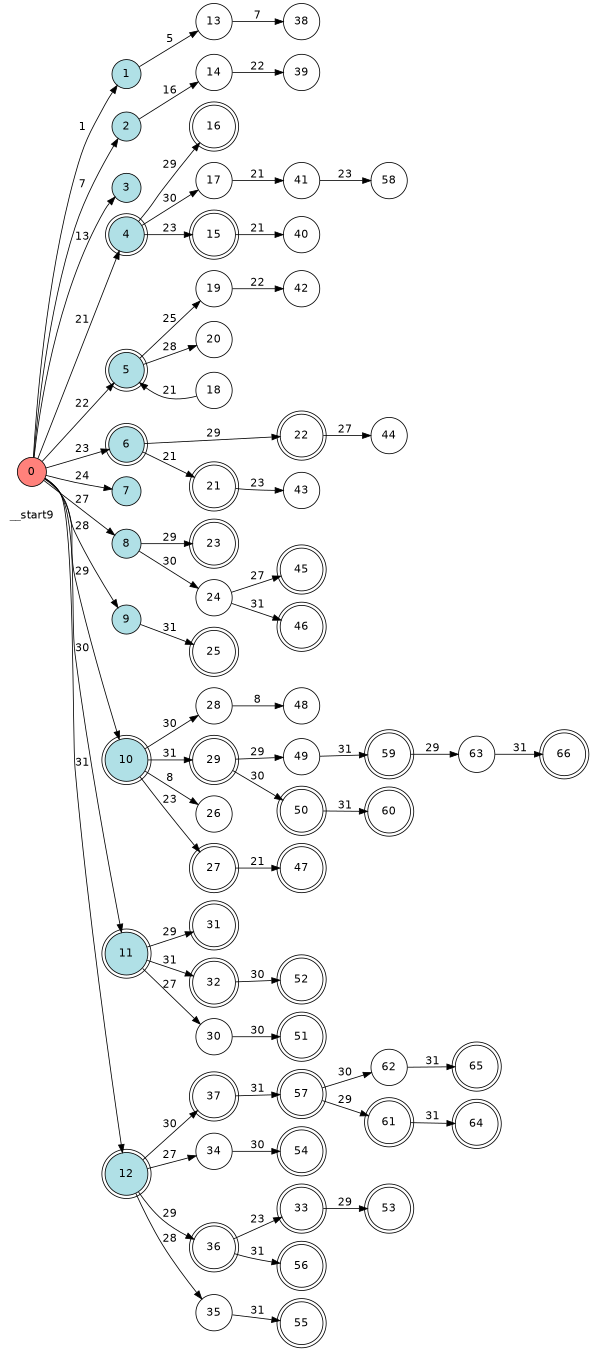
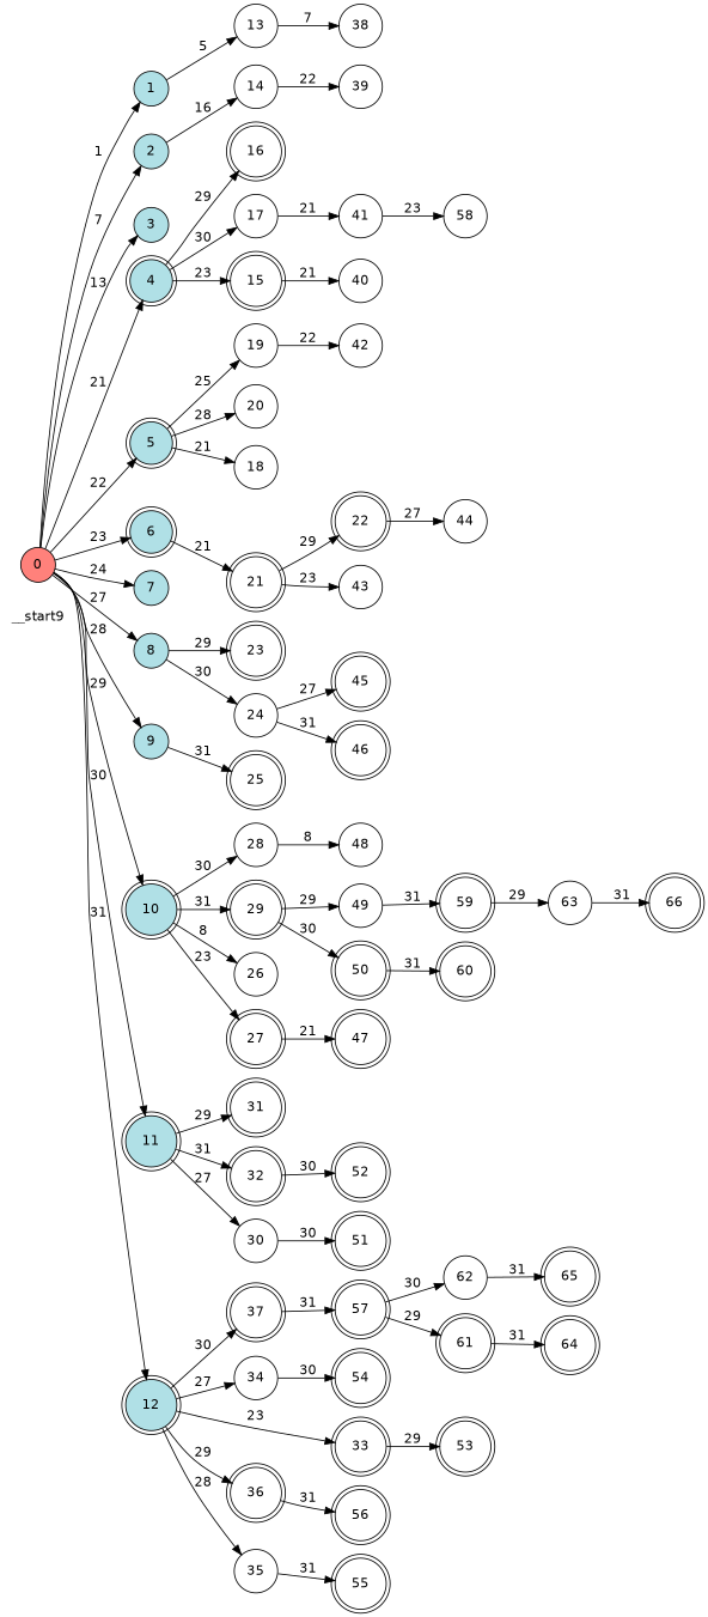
  digraph {
    fontname="DejaVu Sans"
    rankdir=LR
    node [fontname="DejaVu Sans" shape=doublecircle color=black fillcolor=white style="rounded,filled"]
    edge [fontname="DejaVu Sans"]
    n1 [label=__start9 shape=none color="" fillcolor="" style=""]
    n2 [fillcolor="#ff817b" label=0 shape=circle style=filled]
    n3 [fillcolor=powderblue label=1 shape=circle style=filled]
    n4 [fillcolor=powderblue label=2 shape=circle style=filled]
    n5 [fillcolor=powderblue label=3 shape=circle style=filled]
    n6 [fillcolor=powderblue label=4]
    n7 [fillcolor=powderblue label=5]
    n8 [fillcolor=powderblue label=6]
    n9 [fillcolor=powderblue label=7 shape=circle style=filled]
    n10 [fillcolor=powderblue label=8 shape=circle style=filled]
    n11 [fillcolor=powderblue label=9 shape=circle style=filled]
    n12 [fillcolor=powderblue label=10]
    n13 [fillcolor=powderblue label=11]
    n14 [fillcolor=powderblue label=12]
    n15 [label=13 shape=circle style=filled]
    n16 [label=14 shape=circle style=filled]
    n17 [label=15]
    n18 [label=16]
    n19 [label=17 shape=circle style=filled]
    n20 [label=18 shape=circle style=filled]
    n21 [label=19 shape=circle style=filled]
    n22 [label=20 shape=circle style=filled]
    n23 [label=21]
    n24 [label=22]
    n25 [label=23]
    n26 [label=24 shape=circle style=filled]
    n27 [label=25]
    n28 [label=26 shape=circle style=filled]
    n29 [label=27]
    n30 [label=28 shape=circle style=filled]
    n31 [label=29]
    n32 [label=30 shape=circle style=filled]
    n33 [label=31]
    n34 [label=32]
    n35 [label=33]
    n36 [label=34 shape=circle style=filled]
    n37 [label=35 shape=circle style=filled]
    n38 [label=36]
    n39 [label=37]
    n40 [label=38 shape=circle style=filled]
    n41 [label=39 shape=circle style=filled]
    n42 [label=40 shape=circle style=filled]
    n43 [label=41 shape=circle style=filled]
    n44 [label=42 shape=circle style=filled]
    n45 [label=43 shape=circle style=filled]
    n46 [label=44 shape=circle style=filled]
    n47 [label=45]
    n48 [label=46]
    n49 [label=47]
    n50 [label=48 shape=circle style=filled]
    n51 [label=49 shape=circle style=filled]
    n52 [label=50]
    n53 [label=51]
    n54 [label=52]
    n55 [label=53]
    n56 [label=54]
    n57 [label=55]
    n58 [label=56]
    n59 [label=57]
    n60 [label=58 shape=circle style=filled]
    n61 [label=59]
    n62 [label=60]
    n63 [label=61]
    n64 [label=62 shape=circle style=filled]
    n65 [label=63 shape=circle style=filled]
    n66 [label=64]
    n67 [label=65]
    n68 [label=66]
    n2 -> n3 [label=1]
    n2 -> n4 [label=7]
    n2 -> n5 [label=13]
    n2 -> n6 [label=21]
    n2 -> n7 [label=22]
    n2 -> n8 [label=23]
    n2 -> n9 [label=24]
    n2 -> n10 [label=27]
    n2 -> n11 [label=28]
    n2 -> n12 [label=29]
    n2 -> n13 [label=30]
    n2 -> n14 [label=31]
    n3 -> n15 [label=5]
    n4 -> n16 [label=16]
    n6 -> n17 [label=23]
    n6 -> n18 [label=29]
    n6 -> n19 [label=30]
-   n20 -> n7 [label=21]
+   n7 -> n20 [label=21]
    n7 -> n21 [label=25]
    n7 -> n22 [label=28]
    n8 -> n23 [label=21]
-   n8 -> n24 [label=29]
+   n23 -> n24 [label=29]
    n10 -> n25 [label=29]
    n10 -> n26 [label=30]
    n11 -> n27 [label=31]
    n12 -> n28 [label=8]
    n12 -> n29 [label=23]
    n12 -> n30 [label=30]
    n12 -> n31 [label=31]
    n13 -> n32 [label=27]
    n13 -> n33 [label=29]
    n13 -> n34 [label=31]
-   n38 -> n35 [label=23]
+   n14 -> n35 [label=23]
    n14 -> n36 [label=27]
    n14 -> n37 [label=28]
    n14 -> n38 [label=29]
    n14 -> n39 [label=30]
    n15 -> n40 [label=7]
    n16 -> n41 [label=22]
    n17 -> n42 [label=21]
    n19 -> n43 [label=21]
    n21 -> n44 [label=22]
    n23 -> n45 [label=23]
    n24 -> n46 [label=27]
    n26 -> n47 [label=27]
    n26 -> n48 [label=31]
    n29 -> n49 [label=21]
    n30 -> n50 [label=8]
    n31 -> n51 [label=29]
    n31 -> n52 [label=30]
    n32 -> n53 [label=30]
    n34 -> n54 [label=30]
    n35 -> n55 [label=29]
    n36 -> n56 [label=30]
    n37 -> n57 [label=31]
    n38 -> n58 [label=31]
    n39 -> n59 [label=31]
    n43 -> n60 [label=23]
    n51 -> n61 [label=31]
    n52 -> n62 [label=31]
    n59 -> n63 [label=29]
    n59 -> n64 [label=30]
    n61 -> n65 [label=29]
    n63 -> n66 [label=31]
    n64 -> n67 [label=31]
    n65 -> n68 [label=31]
  }
